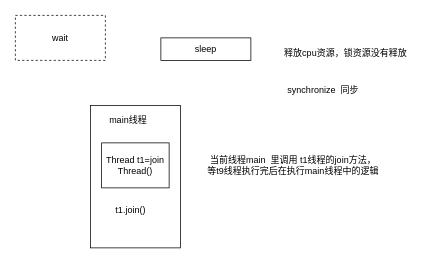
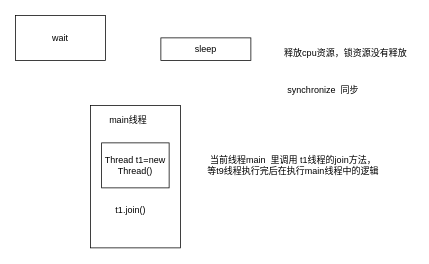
  <mxCell id="0" />
  <mxCell id="1" parent="0" />
  <mxCell id="2" value="sleep" style="whiteSpace=wrap;html=1;" vertex="1" parent="1"><mxGeometry x="214" y="50" width="120" height="30" as="geometry" /></mxCell>
  <mxCell id="3" value="释放cpu资源，锁资源没有释放" style="text;html=1;align=center;verticalAlign=middle;resizable=0;points=[];autosize=1;strokeColor=none;fillColor=none;" vertex="1" parent="1"><mxGeometry x="370" y="60" width="180" height="20" as="geometry" /></mxCell>
  <mxCell id="4" value="synchronize&amp;nbsp; 同步" style="text;html=1;align=center;verticalAlign=middle;resizable=0;points=[];autosize=1;strokeColor=none;fillColor=none;" vertex="1" parent="1"><mxGeometry x="375" y="110" width="110" height="20" as="geometry" /></mxCell>
- <mxCell id="5" value="wait" style="rounded=0;whiteSpace=wrap;html=1;dashed=1;" vertex="1" parent="1"><mxGeometry x="20" y="20" width="120" height="60" as="geometry" /></mxCell>
+ <mxCell id="5" value="wait" style="rounded=0;whiteSpace=wrap;html=1;" vertex="1" parent="1"><mxGeometry x="20" y="20" width="120" height="60" as="geometry" /></mxCell>
  <mxCell id="6" value="" style="rounded=0;whiteSpace=wrap;html=1;" vertex="1" parent="1"><mxGeometry x="120" y="140" width="120" height="190" as="geometry" /></mxCell>
  <mxCell id="7" value="main线程" style="text;html=1;align=center;verticalAlign=middle;resizable=0;points=[];autosize=1;strokeColor=none;fillColor=none;" vertex="1" parent="1"><mxGeometry x="135" y="150" width="70" height="20" as="geometry" /></mxCell>
- <mxCell id="8" value="Thread t1=join Thread()" style="rounded=0;whiteSpace=wrap;html=1;" vertex="1" parent="1"><mxGeometry x="135" y="190" width="90" height="60" as="geometry" /></mxCell>
+ <mxCell id="8" value="Thread t1=new Thread()" style="rounded=0;whiteSpace=wrap;html=1;" vertex="1" parent="1"><mxGeometry x="135" y="190" width="90" height="60" as="geometry" /></mxCell>
  <mxCell id="9" value="t1.join()&amp;nbsp; &amp;nbsp;&amp;nbsp;" style="text;html=1;align=center;verticalAlign=middle;resizable=0;points=[];autosize=1;strokeColor=none;fillColor=none;" vertex="1" parent="1"><mxGeometry x="145" y="270" width="70" height="20" as="geometry" /></mxCell>
  <mxCell id="10" value="当前线程main&amp;nbsp; 里调用 t1线程的join方法，&lt;br&gt;等t9线程执行完后在执行main线程中的逻辑" style="text;html=1;align=center;verticalAlign=middle;resizable=0;points=[];autosize=1;strokeColor=none;fillColor=none;" vertex="1" parent="1"><mxGeometry x="270" y="205" width="240" height="30" as="geometry" /></mxCell>
